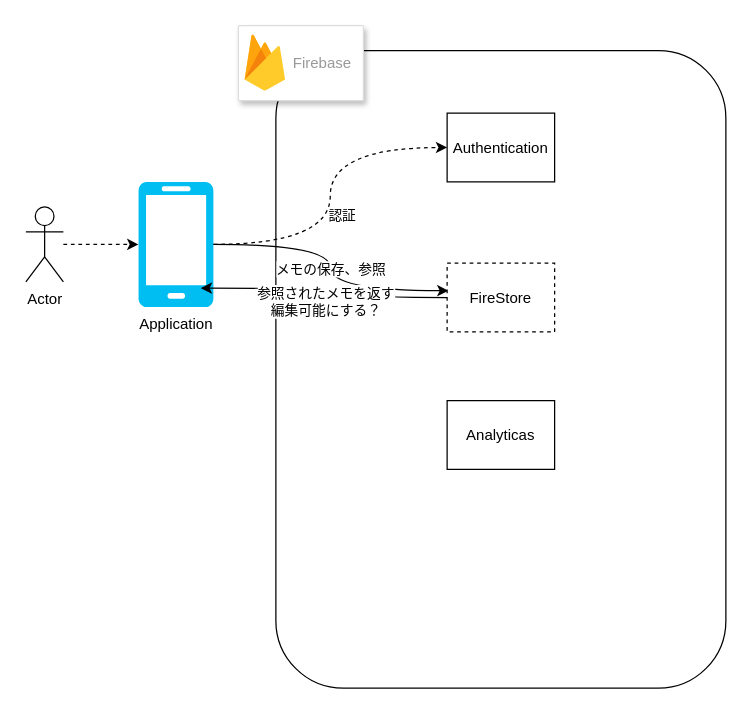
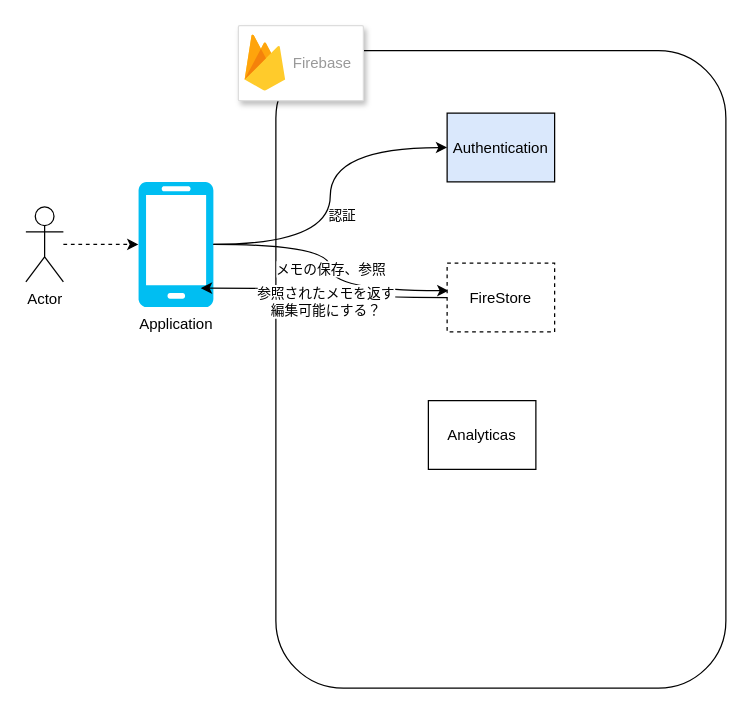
  <mxCell id="0" />
  <mxCell id="1" parent="0" />
  <mxCell id="2" value="Application" style="verticalLabelPosition=bottom;html=1;verticalAlign=top;align=center;strokeColor=none;fillColor=#00BEF2;shape=mxgraph.azure.mobile;pointerEvents=1;" parent="1" vertex="1"><mxGeometry x="110" y="145" width="60" height="100" as="geometry" /></mxCell>
  <mxCell id="3" value="" style="rounded=1;whiteSpace=wrap;html=1;" parent="1" vertex="1"><mxGeometry x="220" y="40" width="360" height="510" as="geometry" /></mxCell>
  <mxCell id="4" value="メモの保存、参照" style="edgeStyle=orthogonalEdgeStyle;html=1;entryX=0.012;entryY=0.4;entryDx=0;entryDy=0;entryPerimeter=0;curved=1;" edge="1" parent="1" source="2" target="14"><mxGeometry relative="1" as="geometry" /></mxCell>
  <mxCell id="5" style="edgeStyle=none;html=1;entryX=0;entryY=0.5;entryDx=0;entryDy=0;entryPerimeter=0;dashed=1;" parent="1" source="6" target="2" edge="1"><mxGeometry relative="1" as="geometry" /></mxCell>
  <mxCell id="6" value="Actor" style="shape=umlActor;verticalLabelPosition=bottom;verticalAlign=top;html=1;outlineConnect=0;" parent="1" vertex="1"><mxGeometry x="20" y="165" width="30" height="60" as="geometry" /></mxCell>
  <mxCell id="7" value="" style="strokeColor=#dddddd;shadow=1;strokeWidth=1;rounded=1;absoluteArcSize=1;arcSize=2;" parent="1" vertex="1"><mxGeometry x="190" y="20" width="100" height="60" as="geometry" /></mxCell>
  <mxCell id="8" value="Firebase" style="sketch=0;dashed=0;connectable=0;html=1;fillColor=#5184F3;strokeColor=none;shape=mxgraph.gcp2.firebase;part=1;labelPosition=right;verticalLabelPosition=middle;align=left;verticalAlign=middle;spacingLeft=5;fontColor=#999999;fontSize=12;" parent="7" vertex="1"><mxGeometry width="32.4" height="45" relative="1" as="geometry"><mxPoint x="5" y="7" as="offset" /></mxGeometry></mxCell>
- <mxCell id="9" value="Authentication" style="rounded=0;whiteSpace=wrap;html=1;" vertex="1" parent="1"><mxGeometry x="357" y="90" width="86" height="55" as="geometry" /></mxCell>
- <mxCell id="10" style="edgeStyle=orthogonalEdgeStyle;html=1;entryX=0;entryY=0.5;entryDx=0;entryDy=0;curved=1;dashed=1;" edge="1" parent="1" source="2" target="9"><mxGeometry relative="1" as="geometry" /></mxCell>
+ <mxCell id="9" value="Authentication" style="rounded=0;whiteSpace=wrap;html=1;fillColor=#dae8fc;" vertex="1" parent="1"><mxGeometry x="357" y="90" width="86" height="55" as="geometry" /></mxCell>
+ <mxCell id="10" style="edgeStyle=orthogonalEdgeStyle;html=1;entryX=0;entryY=0.5;entryDx=0;entryDy=0;curved=1;" edge="1" parent="1" source="2" target="9"><mxGeometry relative="1" as="geometry" /></mxCell>
  <mxCell id="11" value="認証" style="edgeLabel;html=1;align=center;verticalAlign=middle;resizable=0;points=[];" vertex="1" connectable="0" parent="10"><mxGeometry x="-0.69" relative="1" as="geometry"><mxPoint x="61" y="-24" as="offset" /></mxGeometry></mxCell>
  <mxCell id="12" style="edgeStyle=orthogonalEdgeStyle;html=1;entryX=0.833;entryY=0.85;entryDx=0;entryDy=0;entryPerimeter=0;curved=1;" edge="1" parent="1" source="14" target="2"><mxGeometry relative="1" as="geometry"><Array as="points"><mxPoint x="280" y="238" /><mxPoint x="280" y="230" /></Array></mxGeometry></mxCell>
  <mxCell id="13" value="参照されたメモを返す&lt;br&gt;編集可能にする？" style="edgeLabel;html=1;align=center;verticalAlign=middle;resizable=0;points=[];" vertex="1" connectable="0" parent="12"><mxGeometry x="0.022" y="-1" relative="1" as="geometry"><mxPoint y="11" as="offset" /></mxGeometry></mxCell>
  <mxCell id="14" value="FireStore" style="rounded=0;whiteSpace=wrap;html=1;dashed=1;" vertex="1" parent="1"><mxGeometry x="357" y="210" width="86" height="55" as="geometry" /></mxCell>
- <mxCell id="15" value="Analyticas" style="rounded=0;whiteSpace=wrap;html=1;" vertex="1" parent="1"><mxGeometry x="357" y="320" width="86" height="55" as="geometry" /></mxCell>
+ <mxCell id="15" value="Analyticas" style="rounded=0;whiteSpace=wrap;html=1;" vertex="1" parent="1"><mxGeometry x="342" y="320" width="86" height="55" as="geometry" /></mxCell>
